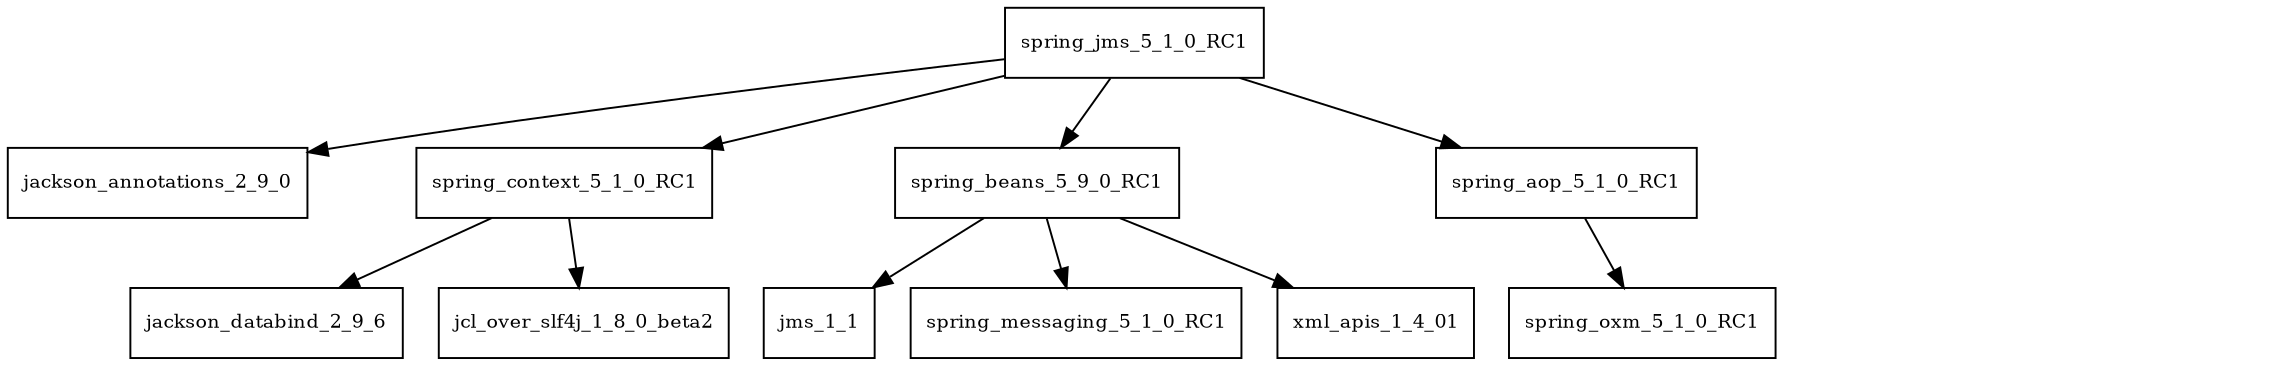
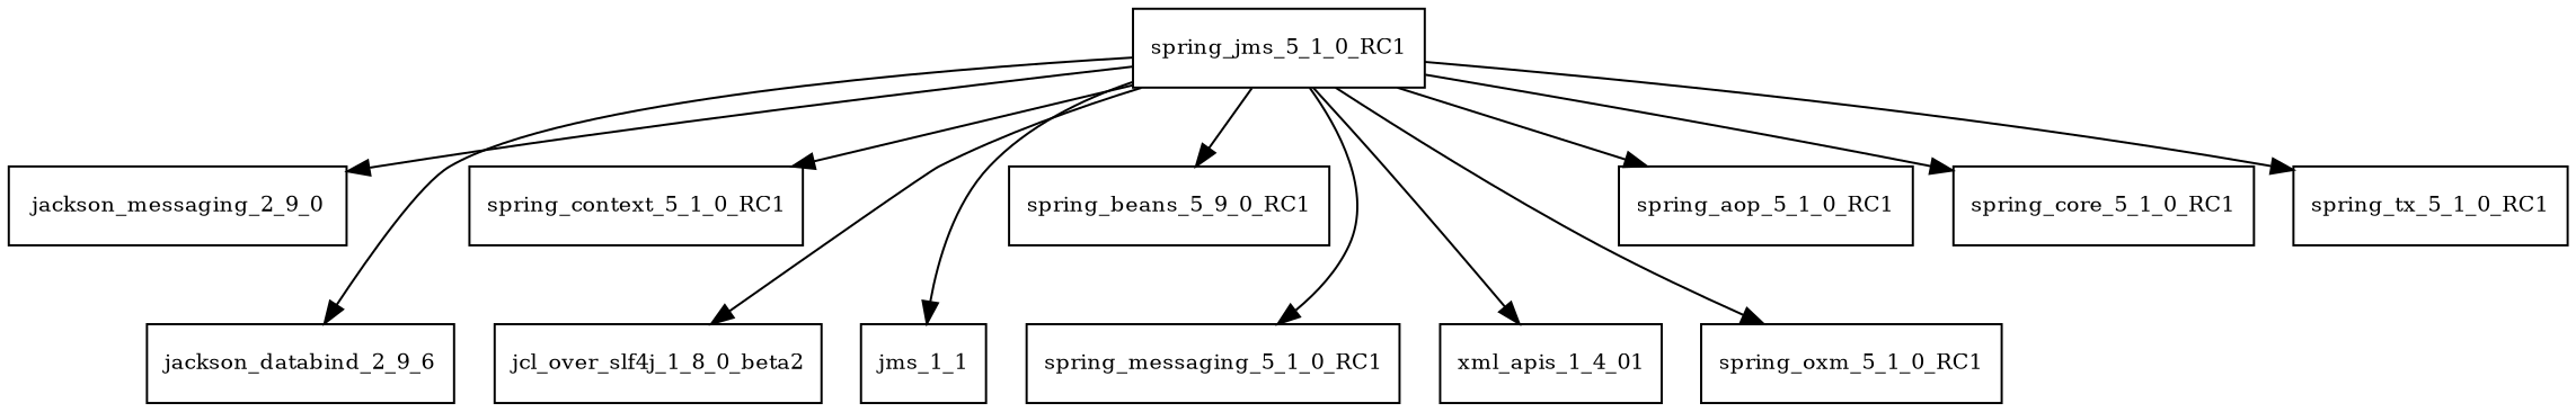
  digraph {
    node [fontsize=10.0 shape=box]
    spring_jms_5_1_0_RC1
-   jackson_annotations_2_9_0
+   jackson_annotations_2_9_0 [label=jackson_messaging_2_9_0]
    jackson_databind_2_9_6
    jcl_over_slf4j_1_8_0_beta2
    jms_1_1
    spring_aop_5_1_0_RC1
    n7 [label=spring_beans_5_9_0_RC1]
    spring_context_5_1_0_RC1
+   spring_core_5_1_0_RC1
    spring_messaging_5_1_0_RC1
    spring_oxm_5_1_0_RC1
+   spring_tx_5_1_0_RC1
    xml_apis_1_4_01
    spring_jms_5_1_0_RC1 -> jackson_annotations_2_9_0
-   spring_context_5_1_0_RC1 -> jackson_databind_2_9_6
-   spring_context_5_1_0_RC1 -> jcl_over_slf4j_1_8_0_beta2
-   n7 -> jms_1_1
+   spring_jms_5_1_0_RC1 -> jackson_databind_2_9_6
+   spring_jms_5_1_0_RC1 -> jcl_over_slf4j_1_8_0_beta2
+   spring_jms_5_1_0_RC1 -> jms_1_1
    spring_jms_5_1_0_RC1 -> spring_aop_5_1_0_RC1
    spring_jms_5_1_0_RC1 -> n7
    spring_jms_5_1_0_RC1 -> spring_context_5_1_0_RC1
-   n7 -> spring_messaging_5_1_0_RC1
-   spring_aop_5_1_0_RC1 -> spring_oxm_5_1_0_RC1
-   n7 -> xml_apis_1_4_01
+   spring_jms_5_1_0_RC1 -> spring_core_5_1_0_RC1
+   spring_jms_5_1_0_RC1 -> spring_messaging_5_1_0_RC1
+   spring_jms_5_1_0_RC1 -> spring_oxm_5_1_0_RC1
+   spring_jms_5_1_0_RC1 -> spring_tx_5_1_0_RC1
+   spring_jms_5_1_0_RC1 -> xml_apis_1_4_01
  }
